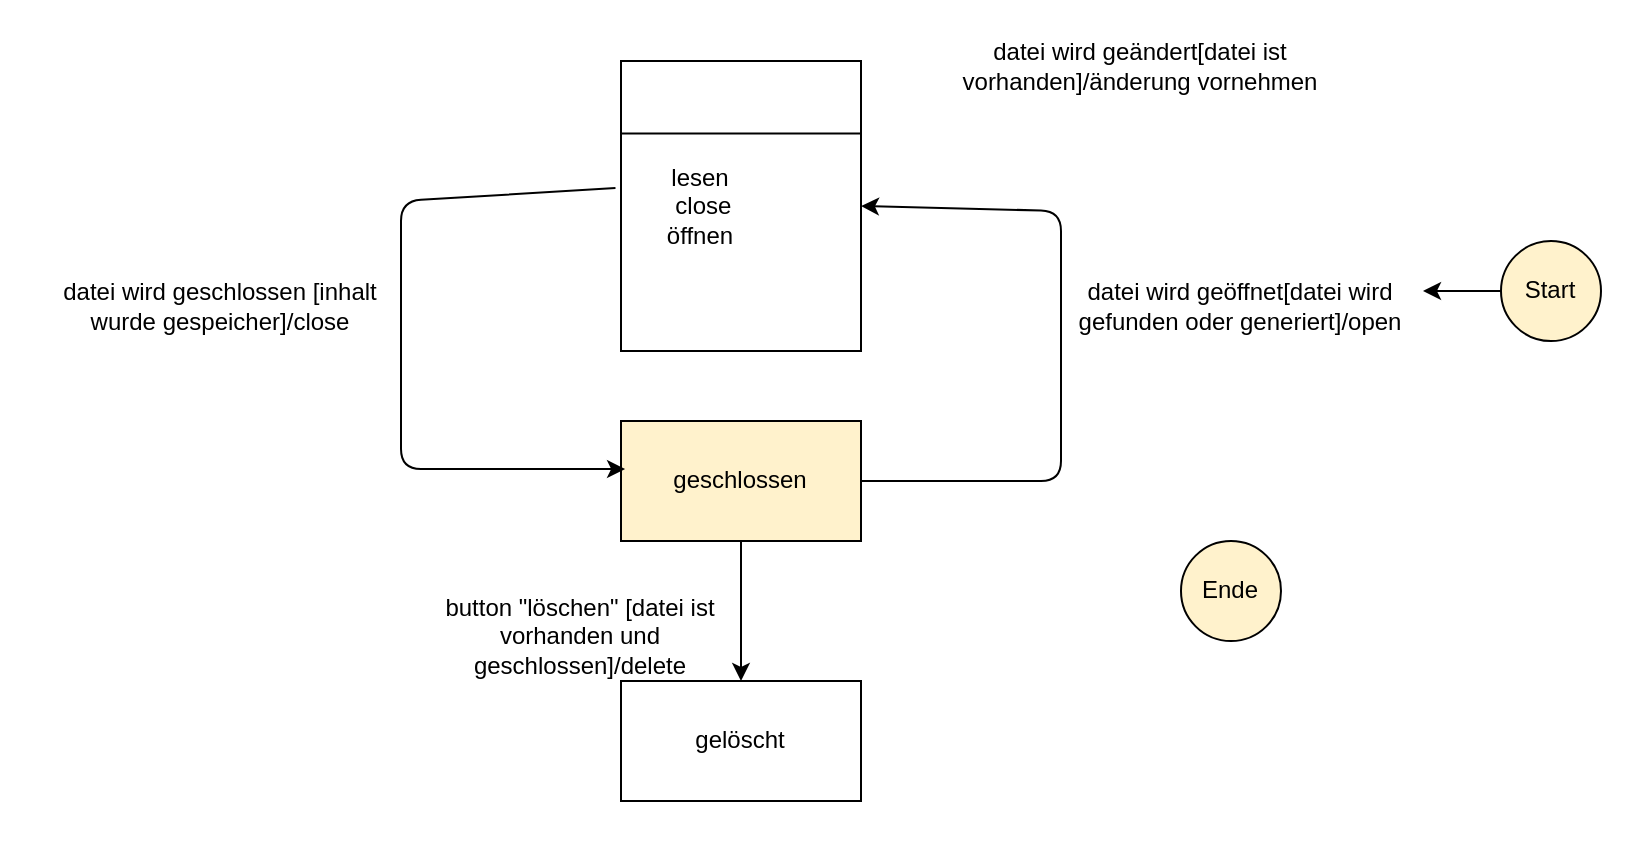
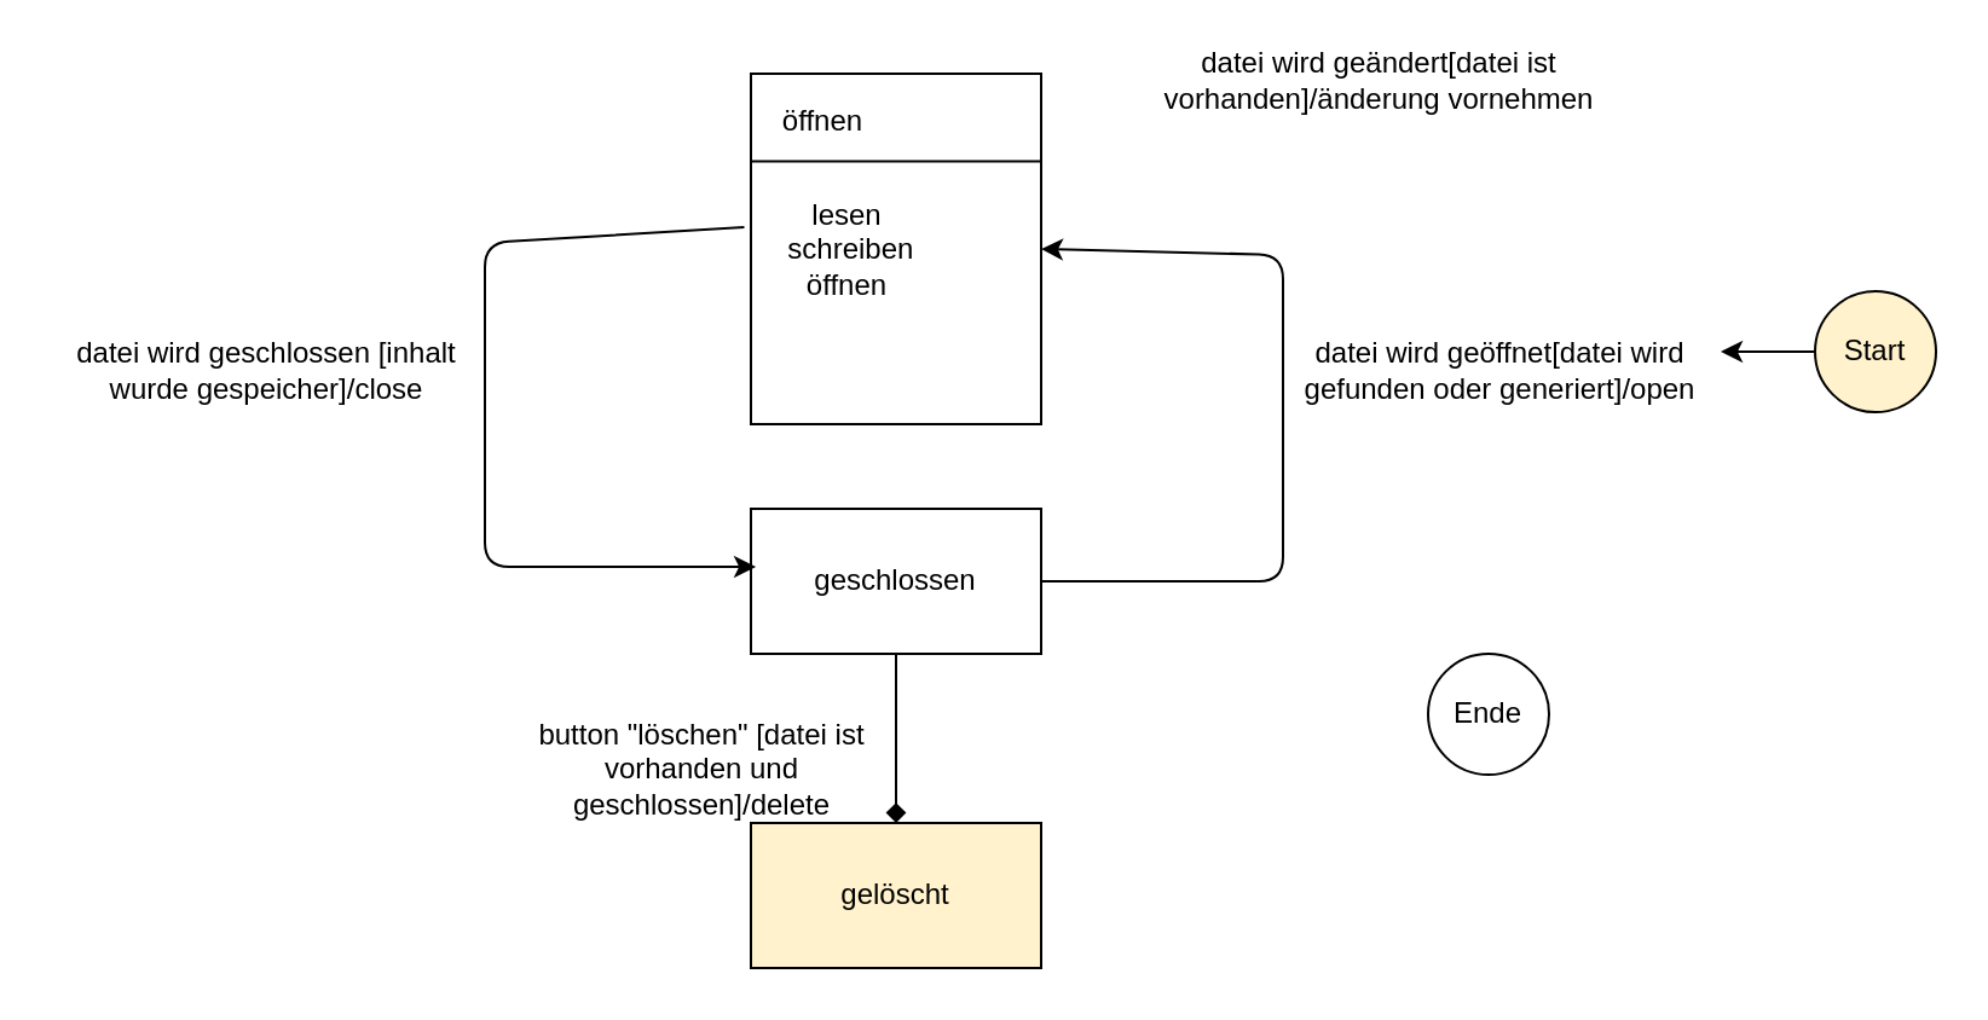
  <mxCell id="0" />
  <mxCell id="1" parent="0" />
  <mxCell id="2" value="" style="rounded=0;whiteSpace=wrap;html=1;" parent="1" vertex="1"><mxGeometry x="310" y="30" width="120" height="145" as="geometry" /></mxCell>
- <mxCell id="3" style="edgeStyle=orthogonalEdgeStyle;rounded=0;orthogonalLoop=1;jettySize=auto;html=1;entryX=0.5;entryY=0;entryDx=0;entryDy=0;" parent="1" source="4" target="5" edge="1"><mxGeometry relative="1" as="geometry" /></mxCell>
- <mxCell id="4" value="geschlossen" style="rounded=0;whiteSpace=wrap;html=1;fillColor=#fff2cc;" parent="1" vertex="1"><mxGeometry x="310" y="210" width="120" height="60" as="geometry" /></mxCell>
- <mxCell id="5" value="gelöscht" style="rounded=0;whiteSpace=wrap;html=1;" parent="1" vertex="1"><mxGeometry x="310" y="340" width="120" height="60" as="geometry" /></mxCell>
+ <mxCell id="3" style="edgeStyle=orthogonalEdgeStyle;rounded=0;orthogonalLoop=1;jettySize=auto;html=1;entryX=0.5;entryY=0;entryDx=0;entryDy=0;endArrow=diamond;" parent="1" source="4" target="5" edge="1"><mxGeometry relative="1" as="geometry" /></mxCell>
+ <mxCell id="4" value="geschlossen" style="rounded=0;whiteSpace=wrap;html=1;" parent="1" vertex="1"><mxGeometry x="310" y="210" width="120" height="60" as="geometry" /></mxCell>
+ <mxCell id="5" value="gelöscht" style="rounded=0;whiteSpace=wrap;html=1;fillColor=#fff2cc;" parent="1" vertex="1"><mxGeometry x="310" y="340" width="120" height="60" as="geometry" /></mxCell>
  <mxCell id="6" value="" style="endArrow=classic;html=1;entryX=1;entryY=0.5;entryDx=0;entryDy=0;exitX=1;exitY=0.5;exitDx=0;exitDy=0;" parent="1" source="4" target="2" edge="1"><mxGeometry width="50" height="50" relative="1" as="geometry"><mxPoint x="440" y="240" as="sourcePoint" /><mxPoint x="610" y="350" as="targetPoint" /><Array as="points"><mxPoint x="530" y="240" /><mxPoint x="530" y="105" /></Array></mxGeometry></mxCell>
  <mxCell id="7" value="" style="endArrow=classic;html=1;entryX=0.017;entryY=0.4;entryDx=0;entryDy=0;entryPerimeter=0;exitX=-0.023;exitY=0.438;exitDx=0;exitDy=0;exitPerimeter=0;" parent="1" source="2" target="4" edge="1"><mxGeometry width="50" height="50" relative="1" as="geometry"><mxPoint x="300" y="100" as="sourcePoint" /><mxPoint x="414" y="115" as="targetPoint" /><Array as="points"><mxPoint x="200" y="100" /><mxPoint x="200" y="234" /></Array></mxGeometry></mxCell>
  <mxCell id="8" style="edgeStyle=orthogonalEdgeStyle;rounded=0;orthogonalLoop=1;jettySize=auto;html=1;" parent="1" source="9" edge="1"><mxGeometry relative="1" as="geometry"><mxPoint x="711" y="145" as="targetPoint" /></mxGeometry></mxCell>
  <mxCell id="9" value="Start" style="ellipse;whiteSpace=wrap;html=1;aspect=fixed;fillColor=#fff2cc;" parent="1" vertex="1"><mxGeometry x="750" y="120" width="50" height="50" as="geometry" /></mxCell>
- <mxCell id="10" value="Ende" style="ellipse;whiteSpace=wrap;html=1;aspect=fixed;fillColor=#fff2cc;" parent="1" vertex="1"><mxGeometry x="590" y="270" width="50" height="50" as="geometry" /></mxCell>
+ <mxCell id="10" value="Ende" style="ellipse;whiteSpace=wrap;html=1;aspect=fixed;" parent="1" vertex="1"><mxGeometry x="590" y="270" width="50" height="50" as="geometry" /></mxCell>
  <mxCell id="11" value="datei wird geschlossen [inhalt wurde gespeicher]/close" style="text;html=1;strokeColor=none;fillColor=none;align=center;verticalAlign=middle;whiteSpace=wrap;rounded=0;" parent="1" vertex="1"><mxGeometry x="20" y="140" width="180" height="25" as="geometry" /></mxCell>
  <mxCell id="12" value="datei wird geöffnet[datei wird gefunden oder generiert]/open" style="text;html=1;strokeColor=none;fillColor=none;align=center;verticalAlign=middle;whiteSpace=wrap;rounded=0;" parent="1" vertex="1"><mxGeometry x="530" y="140" width="180" height="25" as="geometry" /></mxCell>
  <mxCell id="13" value="datei wird geändert[datei ist vorhanden]/änderung vornehmen" style="text;html=1;strokeColor=none;fillColor=none;align=center;verticalAlign=middle;whiteSpace=wrap;rounded=0;" parent="1" vertex="1"><mxGeometry x="470" y="20" width="200" height="25" as="geometry" /></mxCell>
  <mxCell id="14" value="button &quot;löschen&quot; [datei ist vorhanden und geschlossen]/delete" style="text;html=1;strokeColor=none;fillColor=none;align=center;verticalAlign=middle;whiteSpace=wrap;rounded=0;" parent="1" vertex="1"><mxGeometry x="200" y="295" width="180" height="45" as="geometry" /></mxCell>
  <mxCell id="15" value="" style="endArrow=none;html=1;entryX=1;entryY=0.25;entryDx=0;entryDy=0;exitX=0;exitY=0.25;exitDx=0;exitDy=0;" edge="1" parent="1" source="2" target="2"><mxGeometry width="50" height="50" relative="1" as="geometry"><mxPoint x="380" y="180" as="sourcePoint" /><mxPoint x="430" y="130" as="targetPoint" /><Array as="points" /></mxGeometry></mxCell>
- <mxCell id="16" value="lesen&lt;br&gt;&amp;nbsp;close öffnen" style="text;html=1;strokeColor=none;fillColor=none;align=center;verticalAlign=middle;whiteSpace=wrap;rounded=0;" vertex="1" parent="1"><mxGeometry x="330" y="92.5" width="40" height="20" as="geometry" /></mxCell>
+ <mxCell id="16" value="lesen&lt;br&gt;&amp;nbsp;schreiben öffnen" style="text;html=1;strokeColor=none;fillColor=none;align=center;verticalAlign=middle;whiteSpace=wrap;rounded=0;" vertex="1" parent="1"><mxGeometry x="330" y="92.5" width="40" height="20" as="geometry" /></mxCell>
+ <mxCell id="17" value="öffnen" style="text;html=1;strokeColor=none;fillColor=none;align=center;verticalAlign=middle;whiteSpace=wrap;rounded=0;" vertex="1" parent="1"><mxGeometry x="320" y="40" width="40" height="20" as="geometry" /></mxCell>
